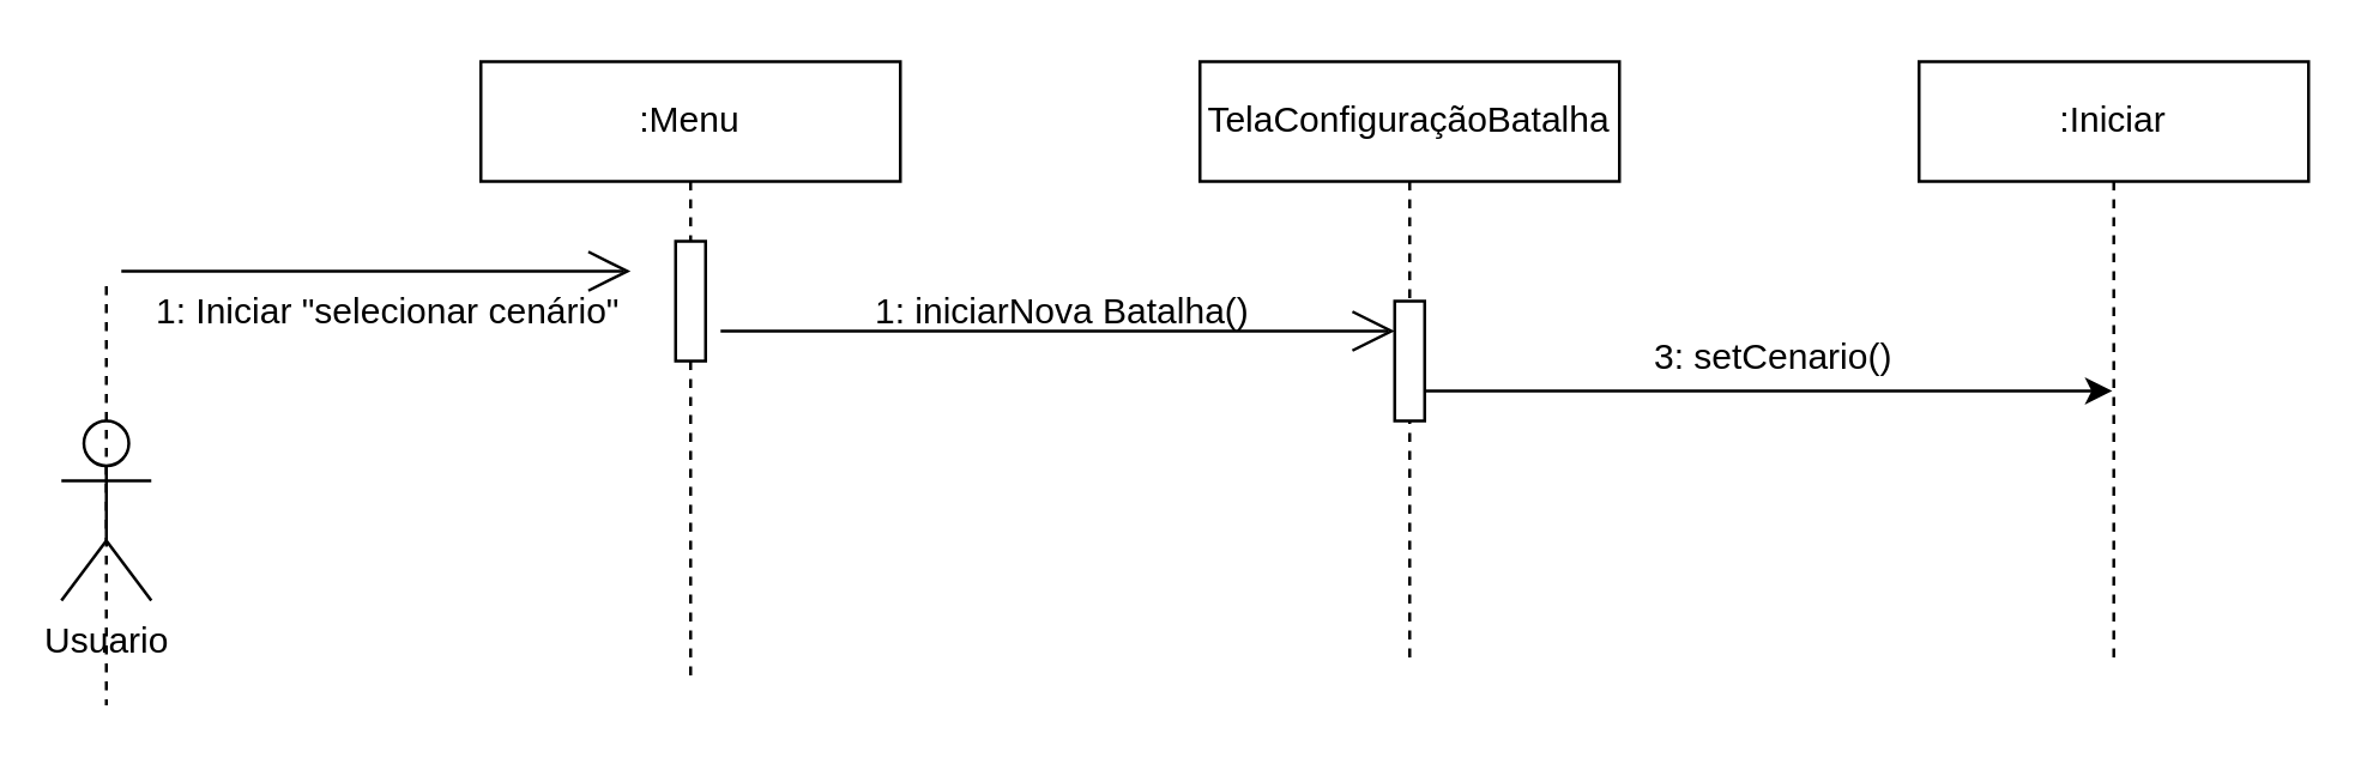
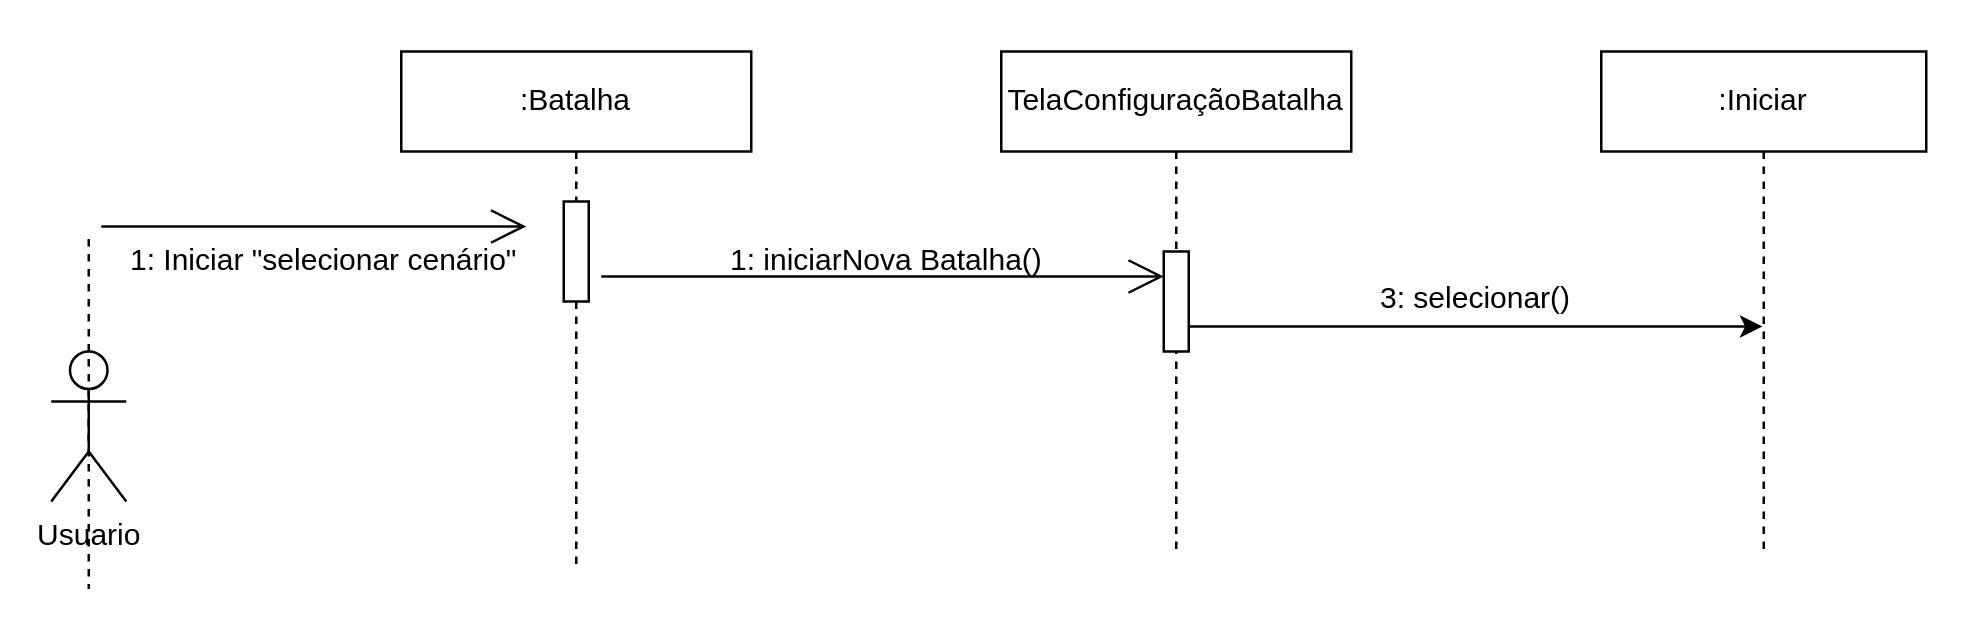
  <mxCell id="0" />
  <mxCell id="1" parent="0" />
  <mxCell id="2" value=":Iniciar" style="shape=umlLifeline;perimeter=lifelinePerimeter;whiteSpace=wrap;html=1;container=0;dropTarget=0;collapsible=0;recursiveResize=0;outlineConnect=0;portConstraint=eastwest;newEdgeStyle={&quot;edgeStyle&quot;:&quot;elbowEdgeStyle&quot;,&quot;elbow&quot;:&quot;vertical&quot;,&quot;curved&quot;:0,&quot;rounded&quot;:0};" parent="1" vertex="1"><mxGeometry x="640" y="20" width="130" height="200" as="geometry" /></mxCell>
  <mxCell id="3" style="edgeStyle=orthogonalEdgeStyle;rounded=0;orthogonalLoop=1;jettySize=auto;html=1;curved=0;" parent="1" target="2" edge="1"><mxGeometry relative="1" as="geometry"><mxPoint x="465.5" y="130" as="sourcePoint" /><mxPoint x="690" y="131.034" as="targetPoint" /><Array as="points"><mxPoint x="530" y="130" /><mxPoint x="530" y="130" /></Array></mxGeometry></mxCell>
- <mxCell id="4" value="3: setCenario()" style="text;whiteSpace=wrap;html=1;" parent="1" vertex="1"><mxGeometry x="550" y="105" width="140" height="30" as="geometry" /></mxCell>
+ <mxCell id="4" value="3: selecionar()" style="text;whiteSpace=wrap;html=1;" parent="1" vertex="1"><mxGeometry x="550" y="105" width="140" height="30" as="geometry" /></mxCell>
  <mxCell id="5" value="TelaConfiguraçãoBatalha" style="shape=umlLifeline;perimeter=lifelinePerimeter;whiteSpace=wrap;html=1;container=0;dropTarget=0;collapsible=0;recursiveResize=0;outlineConnect=0;portConstraint=eastwest;newEdgeStyle={&quot;edgeStyle&quot;:&quot;elbowEdgeStyle&quot;,&quot;elbow&quot;:&quot;vertical&quot;,&quot;curved&quot;:0,&quot;rounded&quot;:0};" parent="1" vertex="1"><mxGeometry x="400" y="20" width="140" height="200" as="geometry" /></mxCell>
  <mxCell id="6" value="" style="html=1;points=[];perimeter=orthogonalPerimeter;outlineConnect=0;targetShapes=umlLifeline;portConstraint=eastwest;newEdgeStyle={&quot;edgeStyle&quot;:&quot;elbowEdgeStyle&quot;,&quot;elbow&quot;:&quot;vertical&quot;,&quot;curved&quot;:0,&quot;rounded&quot;:0};" parent="5" vertex="1"><mxGeometry x="65" y="80" width="10" height="40" as="geometry" /></mxCell>
  <mxCell id="7" value="Usuario" style="shape=umlActor;verticalLabelPosition=bottom;verticalAlign=top;html=1;" parent="1" vertex="1"><mxGeometry x="20" y="140" width="30" height="60" as="geometry" /></mxCell>
  <mxCell id="8" value="" style="endArrow=none;dashed=1;endFill=0;endSize=12;html=1;rounded=0;startFill=0;" parent="1" edge="1"><mxGeometry width="160" relative="1" as="geometry"><mxPoint x="35" y="95" as="sourcePoint" /><mxPoint x="35" y="235" as="targetPoint" /><Array as="points"><mxPoint x="35" y="205" /></Array></mxGeometry></mxCell>
  <mxCell id="9" value="" style="endArrow=open;endFill=1;endSize=12;html=1;rounded=0;" parent="1" edge="1"><mxGeometry width="160" relative="1" as="geometry"><mxPoint x="40" y="90" as="sourcePoint" /><mxPoint x="210" y="90" as="targetPoint" /></mxGeometry></mxCell>
  <mxCell id="10" value="1: Iniciar &quot;selecionar cenário&quot;" style="text;whiteSpace=wrap;html=1;" parent="1" vertex="1"><mxGeometry x="50" y="90" width="160" height="40" as="geometry" /></mxCell>
- <mxCell id="11" value=":Menu" style="shape=umlLifeline;perimeter=lifelinePerimeter;whiteSpace=wrap;html=1;container=0;dropTarget=0;collapsible=0;recursiveResize=0;outlineConnect=0;portConstraint=eastwest;newEdgeStyle={&quot;edgeStyle&quot;:&quot;elbowEdgeStyle&quot;,&quot;elbow&quot;:&quot;vertical&quot;,&quot;curved&quot;:0,&quot;rounded&quot;:0};" parent="1" vertex="1"><mxGeometry x="160" y="20" width="140" height="205" as="geometry" /></mxCell>
+ <mxCell id="11" value=":Batalha" style="shape=umlLifeline;perimeter=lifelinePerimeter;whiteSpace=wrap;html=1;container=0;dropTarget=0;collapsible=0;recursiveResize=0;outlineConnect=0;portConstraint=eastwest;newEdgeStyle={&quot;edgeStyle&quot;:&quot;elbowEdgeStyle&quot;,&quot;elbow&quot;:&quot;vertical&quot;,&quot;curved&quot;:0,&quot;rounded&quot;:0};" parent="1" vertex="1"><mxGeometry x="160" y="20" width="140" height="205" as="geometry" /></mxCell>
  <mxCell id="12" value="" style="html=1;points=[];perimeter=orthogonalPerimeter;outlineConnect=0;targetShapes=umlLifeline;portConstraint=eastwest;newEdgeStyle={&quot;edgeStyle&quot;:&quot;elbowEdgeStyle&quot;,&quot;elbow&quot;:&quot;vertical&quot;,&quot;curved&quot;:0,&quot;rounded&quot;:0};" parent="11" vertex="1"><mxGeometry x="65" y="60" width="10" height="40" as="geometry" /></mxCell>
  <mxCell id="13" value="" style="endArrow=open;endFill=1;endSize=12;html=1;rounded=0;" parent="1" edge="1"><mxGeometry width="160" relative="1" as="geometry"><mxPoint x="240" y="110" as="sourcePoint" /><mxPoint x="465" y="110" as="targetPoint" /></mxGeometry></mxCell>
  <mxCell id="14" value="1: iniciarNova Batalha()" style="text;whiteSpace=wrap;html=1;" parent="1" vertex="1"><mxGeometry x="290" y="90" width="130" height="20" as="geometry" /></mxCell>
